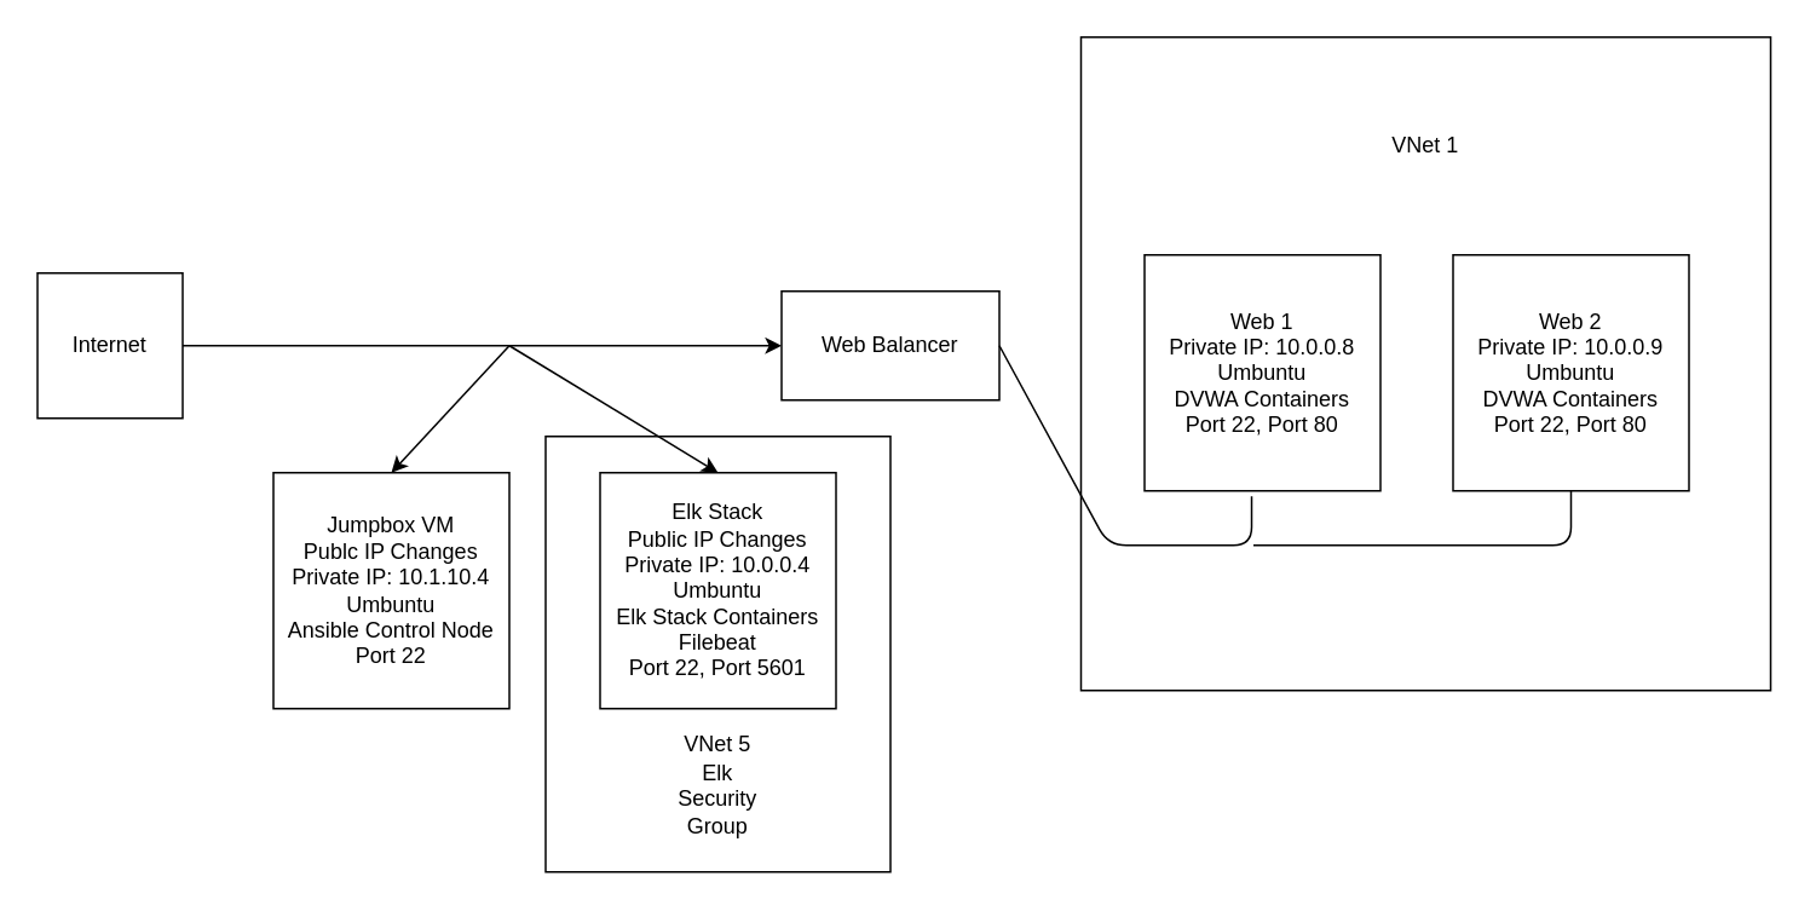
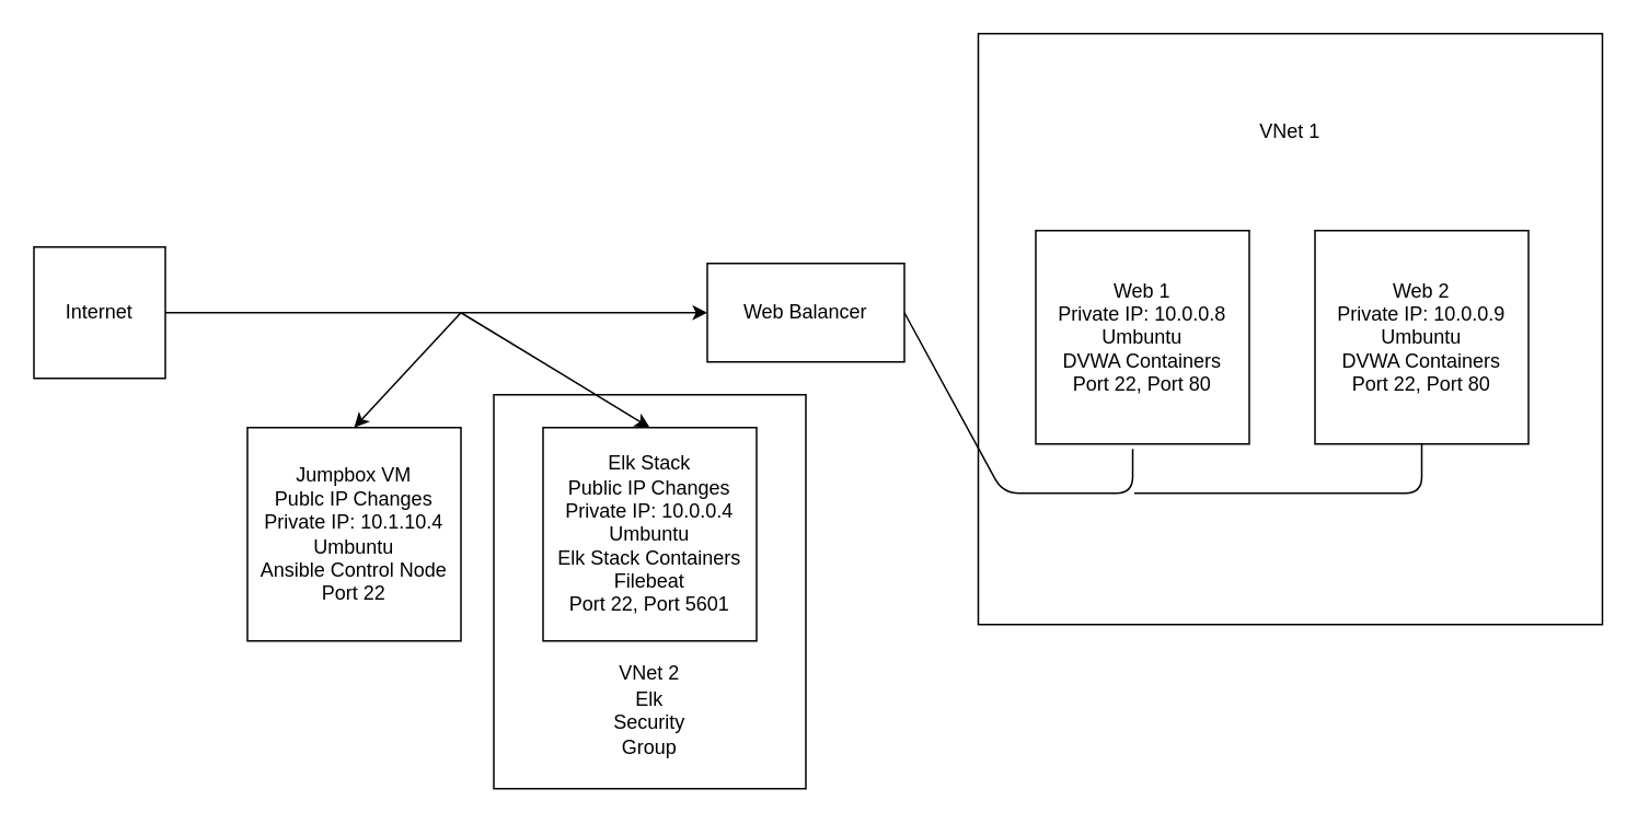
  <mxCell id="0" />
  <mxCell id="1" parent="0" />
  <mxCell id="2" style="edgeStyle=orthogonalEdgeStyle;rounded=0;orthogonalLoop=1;jettySize=auto;html=1;exitX=1;exitY=0.5;exitDx=0;exitDy=0;entryX=0;entryY=0.5;entryDx=0;entryDy=0;" edge="1" parent="1" source="3" target="6"><mxGeometry relative="1" as="geometry"><Array as="points"><mxPoint x="260" y="190" /><mxPoint x="260" y="190" /></Array></mxGeometry></mxCell>
  <mxCell id="3" value="Internet" style="whiteSpace=wrap;html=1;aspect=fixed;" vertex="1" parent="1"><mxGeometry x="20" y="150" width="80" height="80" as="geometry" /></mxCell>
  <mxCell id="4" value="Jumpbox VM&lt;br&gt;Publc IP Changes&lt;br&gt;Private IP: 10.1.10.4&lt;br&gt;Umbuntu&lt;br&gt;Ansible Control Node&lt;br&gt;Port 22" style="whiteSpace=wrap;html=1;aspect=fixed;" vertex="1" parent="1"><mxGeometry x="150" y="260" width="130" height="130" as="geometry" /></mxCell>
  <mxCell id="5" value="Elk Stack&lt;br&gt;Public IP Changes&lt;br&gt;Private IP: 10.0.0.4&lt;br&gt;Umbuntu&lt;br&gt;Elk Stack Containers&lt;br&gt;Filebeat&lt;br&gt;Port 22, Port 5601" style="whiteSpace=wrap;html=1;aspect=fixed;" vertex="1" parent="1"><mxGeometry x="330" y="260" width="130" height="130" as="geometry" /></mxCell>
  <mxCell id="6" value="Web Balancer" style="rounded=0;whiteSpace=wrap;html=1;" vertex="1" parent="1"><mxGeometry x="430" y="160" width="120" height="60" as="geometry" /></mxCell>
  <mxCell id="7" value="" style="endArrow=classic;html=1;entryX=0.5;entryY=0;entryDx=0;entryDy=0;" edge="1" parent="1" target="4"><mxGeometry width="50" height="50" relative="1" as="geometry"><mxPoint x="280" y="190" as="sourcePoint" /><mxPoint x="330" y="140" as="targetPoint" /></mxGeometry></mxCell>
  <mxCell id="8" value="" style="endArrow=classic;html=1;entryX=0.5;entryY=0;entryDx=0;entryDy=0;" edge="1" parent="1" target="5"><mxGeometry width="50" height="50" relative="1" as="geometry"><mxPoint x="280" y="190" as="sourcePoint" /><mxPoint x="330" y="140" as="targetPoint" /></mxGeometry></mxCell>
  <mxCell id="9" value="Web 1&lt;br&gt;Private IP: 10.0.0.8&lt;br&gt;Umbuntu&lt;br&gt;DVWA Containers&lt;br&gt;Port 22, Port 80" style="whiteSpace=wrap;html=1;aspect=fixed;" vertex="1" parent="1"><mxGeometry x="630" y="140" width="130" height="130" as="geometry" /></mxCell>
  <mxCell id="10" value="Web 2&lt;br&gt;Private IP: 10.0.0.9&lt;br&gt;Umbuntu&lt;br&gt;DVWA Containers&lt;br&gt;Port 22, Port 80" style="whiteSpace=wrap;html=1;aspect=fixed;" vertex="1" parent="1"><mxGeometry x="800" y="140" width="130" height="130" as="geometry" /></mxCell>
  <mxCell id="11" value="" style="endArrow=none;html=1;exitX=1;exitY=0.5;exitDx=0;exitDy=0;entryX=0.454;entryY=1.023;entryDx=0;entryDy=0;entryPerimeter=0;" edge="1" parent="1" source="6" target="9"><mxGeometry width="50" height="50" relative="1" as="geometry"><mxPoint x="580" y="230" as="sourcePoint" /><mxPoint x="730" y="300" as="targetPoint" /><Array as="points"><mxPoint x="610" y="300" /><mxPoint x="689" y="300" /></Array></mxGeometry></mxCell>
  <mxCell id="12" value="" style="endArrow=none;html=1;entryX=0.5;entryY=1;entryDx=0;entryDy=0;" edge="1" parent="1" target="10"><mxGeometry width="50" height="50" relative="1" as="geometry"><mxPoint x="690" y="300" as="sourcePoint" /><mxPoint x="630" y="180" as="targetPoint" /><Array as="points"><mxPoint x="865" y="300" /></Array></mxGeometry></mxCell>
  <mxCell id="13" value="VNet 1" style="text;html=1;strokeColor=none;fillColor=none;align=center;verticalAlign=middle;whiteSpace=wrap;rounded=0;" vertex="1" parent="1"><mxGeometry x="765" y="70" width="40" height="20" as="geometry" /></mxCell>
- <mxCell id="14" value="VNet 5" style="text;html=1;strokeColor=none;fillColor=none;align=center;verticalAlign=middle;whiteSpace=wrap;rounded=0;" vertex="1" parent="1"><mxGeometry x="375" y="400" width="40" height="20" as="geometry" /></mxCell>
+ <mxCell id="14" value="VNet 2" style="text;html=1;strokeColor=none;fillColor=none;align=center;verticalAlign=middle;whiteSpace=wrap;rounded=0;" vertex="1" parent="1"><mxGeometry x="375" y="400" width="40" height="20" as="geometry" /></mxCell>
  <mxCell id="15" value="Elk Security Group" style="text;html=1;strokeColor=none;fillColor=none;align=center;verticalAlign=middle;whiteSpace=wrap;rounded=0;" vertex="1" parent="1"><mxGeometry x="375" y="430" width="40" height="20" as="geometry" /></mxCell>
  <mxCell id="16" value="" style="verticalLabelPosition=bottom;verticalAlign=top;html=1;shape=mxgraph.basic.rect;fillColor2=none;strokeWidth=1;size=20;indent=5;fillColor=none;" vertex="1" parent="1"><mxGeometry x="595" y="20" width="380" height="360" as="geometry" /></mxCell>
  <mxCell id="17" value="" style="verticalLabelPosition=bottom;verticalAlign=top;html=1;shape=mxgraph.basic.rect;fillColor2=none;strokeWidth=1;size=20;indent=5;fillColor=none;" vertex="1" parent="1"><mxGeometry x="300" y="240" width="190" height="240" as="geometry" /></mxCell>
